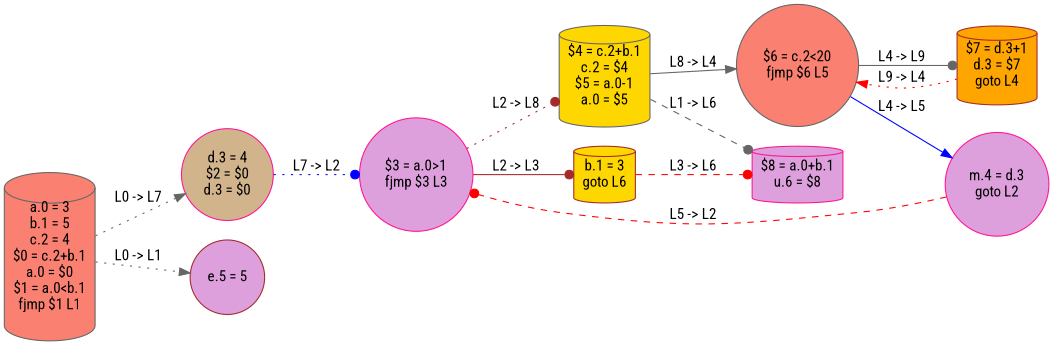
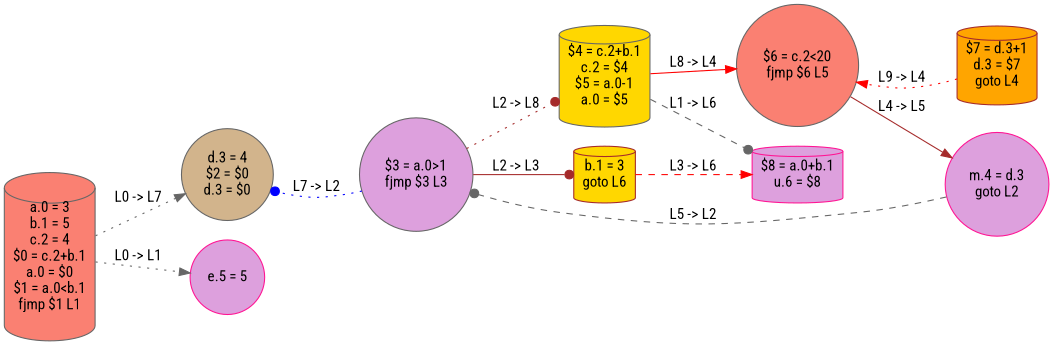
  digraph {
    fontname="Roboto Condensed"
    rankdir=LR
    node [color=gray40 fillcolor=plum fontname="Roboto Condensed" shape=cylinder style=filled]
    edge [arrowhead=dot color=gray40 fontname="Roboto Condensed" style=dotted]
    n1 [fillcolor=salmon label="a.0 = 3\nb.1 = 5\nc.2 = 4\n$0 = c.2+b.1\na.0 = $0\n$1 = a.0<b.1\nfjmp $1 L1"]
-   n2 [color=deeppink fillcolor=tan label="d.3 = 4\n$2 = $0\nd.3 = $0" shape=circle]
-   n3 [color=brown label="e.5 = 5" shape=circle]
-   n4 [color=deeppink label="$3 = a.0>1\nfjmp $3 L3" shape=circle]
+   n2 [fillcolor=tan label="d.3 = 4\n$2 = $0\nd.3 = $0" shape=circle]
+   n3 [color=deeppink label="e.5 = 5" shape=circle]
+   n4 [label="$3 = a.0>1\nfjmp $3 L3" shape=circle]
    n5 [fillcolor=gold label="$4 = c.2+b.1\nc.2 = $4\n$5 = a.0-1\na.0 = $5"]
    n6 [color=brown fillcolor=gold label="b.1 = 3\ngoto L6"]
    n7 [fillcolor=salmon label="$6 = c.2<20\nfjmp $6 L5" shape=circle]
    n8 [color=deeppink label="$8 = a.0+b.1\nu.6 = $8"]
    n9 [color=brown fillcolor=orange label="$7 = d.3+1\nd.3 = $7\ngoto L4"]
    n10 [color=deeppink label="m.4 = d.3\ngoto L2" shape=circle]
    n1 -> n2 [arrowhead=normal label="L0 -> L7"]
    n1 -> n3 [arrowhead=normal label="L0 -> L1"]
-   n2 -> n4 [color=blue label="L7 -> L2"]
+   n4 -> n2 [color=blue label="L7 -> L2"]
    n4 -> n5 [color=brown label="L2 -> L8"]
    n4 -> n6 [color=brown label="L2 -> L3" style=solid]
-   n5 -> n7 [arrowhead=normal label="L8 -> L4" style=solid]
+   n5 -> n7 [arrowhead=normal color=red label="L8 -> L4" style=solid]
    n5 -> n8 [label="L1 -> L6" style=dashed]
-   n6 -> n8 [color=red label="L3 -> L6" style=dashed]
-   n7 -> n9 [label="L4 -> L9" style=solid]
-   n7 -> n10 [arrowhead=normal color=blue label="L4 -> L5" style=solid]
+   n6 -> n8 [arrowhead=normal color=red label="L3 -> L6" style=dashed]
+   n7 -> n10 [arrowhead=normal color=brown label="L4 -> L5" style=solid]
    n9 -> n7 [arrowhead=normal color=red label="L9 -> L4"]
-   n10 -> n4 [color=red label="L5 -> L2" style=dashed]
+   n10 -> n4 [label="L5 -> L2" style=dashed]
  }
